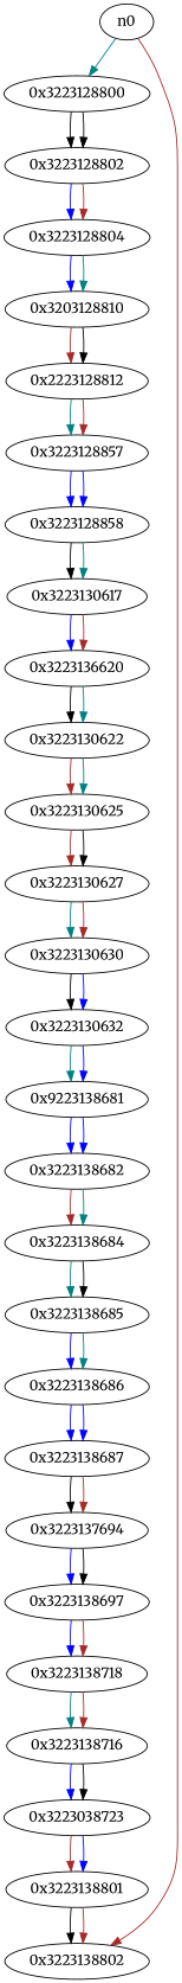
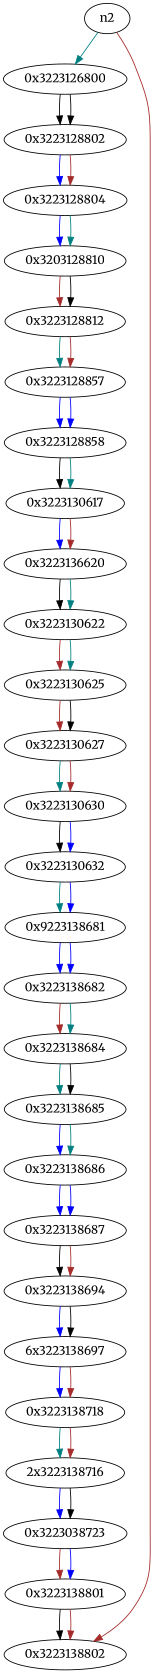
  digraph {
    fontname=Merriweather
    node [fontname=Merriweather]
    edge [color=blue fontname=Merriweather]
-   n1 [label="0x3223128800"]
+   n1 [label="0x3223126800"]
    n2 [label="0x3223128802"]
    n3 [label="0x3223128804"]
    n4 [label="0x3203128810"]
-   n5 [label="0x2223128812"]
+   n5 [label="0x3223128812"]
    n6 [label="0x3223128857"]
    n7 [label="0x3223128858"]
    n8 [label="0x3223130617"]
    n9 [label="0x3223136620"]
    n10 [label="0x3223130622"]
    n11 [label="0x3223130625"]
    n12 [label="0x3223130627"]
    n13 [label="0x3223130630"]
    n14 [label="0x3223130632"]
    n15 [label="0x9223138681"]
    n16 [label="0x3223138682"]
    n17 [label="0x3223138684"]
    n18 [label="0x3223138685"]
    n19 [label="0x3223138686"]
    n20 [label="0x3223138687"]
-   n21 [label="0x3223137694"]
-   n22 [label="0x3223138697"]
+   n21 [label="0x3223138694"]
+   n22 [label="6x3223138697"]
    n23 [label="0x3223138718"]
-   n24 [label="0x3223138716"]
+   n24 [label="2x3223138716"]
    n25 [label="0x3223038723"]
    n26 [label="0x3223138801"]
    n27 [label="0x3223138802"]
-   n0
+   n0 [label=n2]
    n1 -> n2 [color=black]
    n1 -> n2 [color=black]
    n2 -> n3
    n2 -> n3 [color=brown]
    n3 -> n4
    n3 -> n4 [color=teal]
    n4 -> n5 [color=brown]
    n4 -> n5 [color=black]
    n5 -> n6 [color=teal]
    n5 -> n6 [color=brown]
    n6 -> n7
    n6 -> n7
    n7 -> n8 [color=black]
    n7 -> n8 [color=teal]
    n8 -> n9
    n8 -> n9 [color=brown]
    n9 -> n10 [color=black]
    n9 -> n10 [color=teal]
    n10 -> n11 [color=brown]
    n10 -> n11 [color=teal]
    n11 -> n12 [color=brown]
    n11 -> n12 [color=black]
    n12 -> n13 [color=teal]
    n12 -> n13 [color=brown]
    n13 -> n14 [color=black]
    n13 -> n14
    n14 -> n15 [color=teal]
    n14 -> n15
    n15 -> n16
    n15 -> n16
    n16 -> n17 [color=brown]
    n16 -> n17 [color=teal]
    n17 -> n18 [color=teal]
    n17 -> n18 [color=black]
    n18 -> n19
    n18 -> n19 [color=teal]
    n19 -> n20
    n19 -> n20
    n20 -> n21 [color=black]
    n20 -> n21 [color=brown]
    n21 -> n22
    n21 -> n22 [color=black]
    n22 -> n23
    n22 -> n23 [color=brown]
    n23 -> n24 [color=teal]
    n23 -> n24 [color=brown]
    n24 -> n25
    n24 -> n25 [color=black]
    n25 -> n26 [color=brown]
    n25 -> n26
    n26 -> n27 [color=black]
    n26 -> n27 [color=brown]
    n0 -> n1 [color=teal]
    n0 -> n27 [color=brown]
  }
